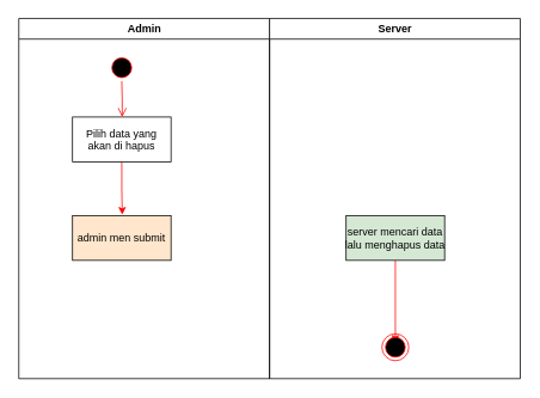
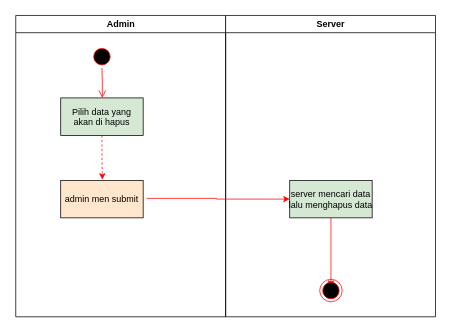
  <mxCell id="0" />
  <mxCell id="1" parent="0" />
  <mxCell id="2" value="Admin" style="swimlane;whiteSpace=wrap" parent="1" vertex="1"><mxGeometry x="20.5" y="20" width="280" height="402" as="geometry" /></mxCell>
  <mxCell id="3" value="" style="ellipse;shape=startState;fillColor=#000000;strokeColor=#ff0000;" parent="2" vertex="1"><mxGeometry x="100" y="40" width="30" height="30" as="geometry" /></mxCell>
  <mxCell id="4" value="" style="edgeStyle=elbowEdgeStyle;elbow=horizontal;verticalAlign=bottom;endArrow=open;endSize=8;strokeColor=#FF0000;endFill=1;rounded=0" parent="2" source="3" target="6" edge="1"><mxGeometry x="100" y="40" as="geometry"><mxPoint x="115" y="110" as="targetPoint" /></mxGeometry></mxCell>
- <mxCell id="5" style="edgeStyle=orthogonalEdgeStyle;rounded=0;orthogonalLoop=1;jettySize=auto;html=1;entryX=0.505;entryY=-0.02;entryDx=0;entryDy=0;entryPerimeter=0;strokeColor=#FF0000;" edge="1" parent="2" source="6" target="7"><mxGeometry relative="1" as="geometry" /></mxCell>
- <mxCell id="6" value="Pilih data yang&#10;akan di hapus" style="" parent="2" vertex="1"><mxGeometry x="60" y="110" width="110" height="50" as="geometry" /></mxCell>
+ <mxCell id="5" style="edgeStyle=orthogonalEdgeStyle;rounded=0;orthogonalLoop=1;jettySize=auto;html=1;entryX=0.505;entryY=-0.02;entryDx=0;entryDy=0;entryPerimeter=0;strokeColor=#FF0000;dashed=1;" edge="1" parent="2" source="6" target="7"><mxGeometry relative="1" as="geometry" /></mxCell>
+ <mxCell id="6" value="Pilih data yang&#10;akan di hapus" style="fillColor=#d5e8d4;" parent="2" vertex="1"><mxGeometry x="60" y="110" width="110" height="50" as="geometry" /></mxCell>
  <mxCell id="7" value="admin men submit" style="fillColor=#ffe6cc;" parent="2" vertex="1"><mxGeometry x="60" y="220" width="110" height="50" as="geometry" /></mxCell>
  <mxCell id="8" value="Server" style="swimlane;whiteSpace=wrap;startSize=23;" parent="1" vertex="1"><mxGeometry x="300.5" y="20" width="280" height="402" as="geometry" /></mxCell>
  <mxCell id="9" style="edgeStyle=orthogonalEdgeStyle;rounded=0;orthogonalLoop=1;jettySize=auto;html=1;entryX=0.5;entryY=0.333;entryDx=0;entryDy=0;entryPerimeter=0;strokeColor=#FF0000;" edge="1" parent="8" source="10" target="11"><mxGeometry relative="1" as="geometry" /></mxCell>
  <mxCell id="10" value="server mencari data&#10;lalu menghapus data" style="fillColor=#d5e8d4;" parent="8" vertex="1"><mxGeometry x="85.5" y="220" width="110" height="50" as="geometry" /></mxCell>
  <mxCell id="11" value="" style="ellipse;html=1;shape=endState;fillColor=#000000;strokeColor=#ff0000;" vertex="1" parent="8"><mxGeometry x="125.5" y="352" width="30" height="30" as="geometry" /></mxCell>
+ <mxCell id="12" style="edgeStyle=orthogonalEdgeStyle;rounded=0;orthogonalLoop=1;jettySize=auto;html=1;entryX=0;entryY=0.5;entryDx=0;entryDy=0;entryPerimeter=0;strokeColor=#FF0000;exitX=1.041;exitY=0.48;exitDx=0;exitDy=0;exitPerimeter=0;" edge="1" parent="1" source="7" target="10"><mxGeometry relative="1" as="geometry" /></mxCell>
